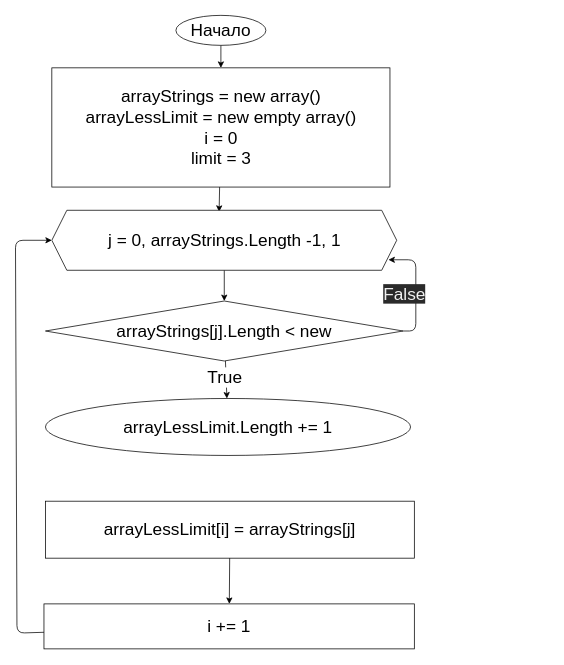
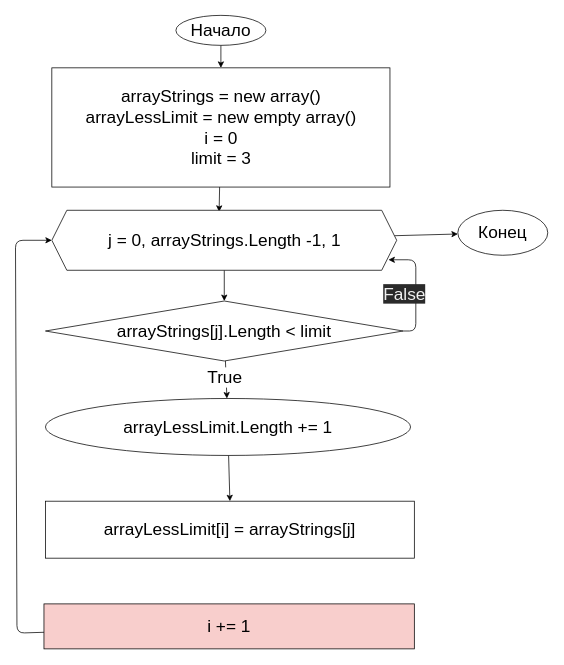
  <mxCell id="0" />
  <mxCell id="1" parent="0" />
  <mxCell id="2" value="" style="edgeStyle=none;html=1;fontSize=23;exitX=0.5;exitY=1;exitDx=0;exitDy=0;" edge="1" parent="1" target="4" source="20"><mxGeometry relative="1" as="geometry"><mxPoint x="284" y="-20" as="sourcePoint" /></mxGeometry></mxCell>
  <mxCell id="3" value="" style="edgeStyle=none;html=1;fontSize=23;entryX=0.485;entryY=0.025;entryDx=0;entryDy=0;entryPerimeter=0;" edge="1" parent="1" source="4" target="18"><mxGeometry relative="1" as="geometry"><mxPoint x="286" y="224" as="targetPoint" /></mxGeometry></mxCell>
  <mxCell id="4" value="arrayStrings = new array()&lt;br&gt;&lt;div style=&quot;color: rgb(212 , 212 , 212) ; background-color: rgb(30 , 30 , 30) ; font-family: &amp;#34;consolas&amp;#34; , &amp;#34;courier new&amp;#34; , monospace ; font-size: 14px ; line-height: 19px&quot;&gt;&lt;/div&gt;arrayLessLimit = new empty array()&lt;br&gt;i = 0&lt;br&gt;limit = 3" style="whiteSpace=wrap;html=1;fontSize=23;" vertex="1" parent="1"><mxGeometry x="68.5" y="90" width="451" height="159" as="geometry" /></mxCell>
  <mxCell id="5" value="" style="edgeStyle=none;html=1;fontSize=23;" edge="1" parent="1" source="8" target="10"><mxGeometry relative="1" as="geometry" /></mxCell>
  <mxCell id="6" value="True" style="edgeLabel;html=1;align=center;verticalAlign=middle;resizable=0;points=[];fontSize=23;" vertex="1" connectable="0" parent="5"><mxGeometry x="-0.126" y="-2" relative="1" as="geometry"><mxPoint as="offset" /></mxGeometry></mxCell>
  <mxCell id="7" style="edgeStyle=none;html=1;exitX=1;exitY=0.5;exitDx=0;exitDy=0;entryX=0.976;entryY=0.825;entryDx=0;entryDy=0;entryPerimeter=0;" edge="1" parent="1" source="8" target="18"><mxGeometry relative="1" as="geometry"><mxPoint x="523" y="323" as="targetPoint" /><Array as="points"><mxPoint x="554" y="441" /><mxPoint x="554" y="346" /></Array></mxGeometry></mxCell>
- <mxCell id="8" value="arrayStrings[j].Length &amp;lt; new" style="rhombus;whiteSpace=wrap;html=1;fontSize=23;" vertex="1" parent="1"><mxGeometry x="60" y="401" width="477" height="80" as="geometry" /></mxCell>
+ <mxCell id="8" value="arrayStrings[j].Length &amp;lt; limit" style="rhombus;whiteSpace=wrap;html=1;fontSize=23;" vertex="1" parent="1"><mxGeometry x="60" y="401" width="477" height="80" as="geometry" /></mxCell>
+ <mxCell id="9" value="" style="edgeStyle=none;html=1;fontSize=23;entryX=0.5;entryY=0;entryDx=0;entryDy=0;" edge="1" parent="1" source="10" target="14"><mxGeometry relative="1" as="geometry" /></mxCell>
  <mxCell id="10" value="arrayLessLimit.Length += 1" style="ellipse;whiteSpace=wrap;html=1;fontSize=23;" vertex="1" parent="1"><mxGeometry x="60" y="531" width="487" height="76" as="geometry" /></mxCell>
  <mxCell id="11" style="edgeStyle=none;html=1;fontSize=23;entryX=0;entryY=0.5;entryDx=0;entryDy=0;" edge="1" parent="1" source="12" target="18"><mxGeometry relative="1" as="geometry"><mxPoint x="284" y="198" as="targetPoint" /><Array as="points"><mxPoint x="22" y="844" /><mxPoint x="20" y="320" /></Array></mxGeometry></mxCell>
- <mxCell id="12" value="i += 1" style="whiteSpace=wrap;html=1;fontSize=23;" vertex="1" parent="1"><mxGeometry x="58" y="805" width="494" height="60" as="geometry" /></mxCell>
+ <mxCell id="12" value="i += 1" style="whiteSpace=wrap;html=1;fontSize=23;fillColor=#f8cecc;" vertex="1" parent="1"><mxGeometry x="58" y="805" width="494" height="60" as="geometry" /></mxCell>
+ <mxCell id="13" value="Конец" style="ellipse;whiteSpace=wrap;html=1;fontSize=23;" vertex="1" parent="1"><mxGeometry x="610" y="280" width="120" height="60" as="geometry" /></mxCell>
  <mxCell id="14" value="arrayLessLimit[i] = arrayStrings[j]" style="whiteSpace=wrap;html=1;fontSize=23;" vertex="1" parent="1"><mxGeometry x="60" y="668" width="492" height="76" as="geometry" /></mxCell>
- <mxCell id="15" value="" style="edgeStyle=none;html=1;fontSize=23;" edge="1" parent="1" source="14" target="12"><mxGeometry relative="1" as="geometry"><mxPoint x="293.579" y="444" as="sourcePoint" /><mxPoint x="163" y="612" as="targetPoint" /></mxGeometry></mxCell>
+ <mxCell id="16" value="" style="edgeStyle=none;html=1;" edge="1" parent="1" source="18" target="13"><mxGeometry relative="1" as="geometry" /></mxCell>
  <mxCell id="17" value="" style="edgeStyle=none;html=1;" edge="1" parent="1" source="18" target="8"><mxGeometry relative="1" as="geometry" /></mxCell>
  <mxCell id="18" value="&lt;span style=&quot;font-size: 23px&quot;&gt;j = 0,&amp;nbsp;&lt;/span&gt;&lt;span style=&quot;font-size: 23px&quot;&gt;arrayStrings.Length -1, 1&lt;/span&gt;" style="shape=hexagon;perimeter=hexagonPerimeter2;whiteSpace=wrap;html=1;fixedSize=1;" vertex="1" parent="1"><mxGeometry x="68.5" y="280" width="460" height="80" as="geometry" /></mxCell>
  <mxCell id="19" value="&lt;span style=&quot;color: rgb(240 , 240 , 240) ; font-family: &amp;#34;helvetica&amp;#34; ; font-size: 23px ; font-style: normal ; font-weight: 400 ; letter-spacing: normal ; text-align: center ; text-indent: 0px ; text-transform: none ; word-spacing: 0px ; background-color: rgb(42 , 42 , 42) ; display: inline ; float: none&quot;&gt;False&lt;/span&gt;" style="text;whiteSpace=wrap;html=1;" vertex="1" parent="1"><mxGeometry x="509" y="372" width="65" height="31" as="geometry" /></mxCell>
  <mxCell id="20" value="Начало" style="ellipse;whiteSpace=wrap;html=1;fontSize=23;" vertex="1" parent="1"><mxGeometry x="234" y="20" width="120" height="40" as="geometry" /></mxCell>
